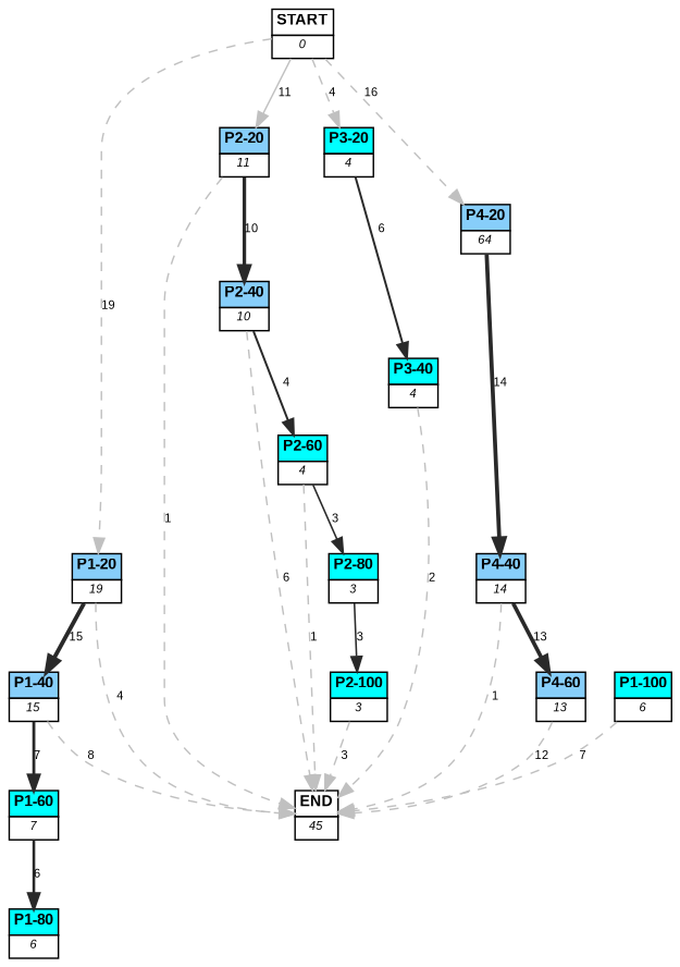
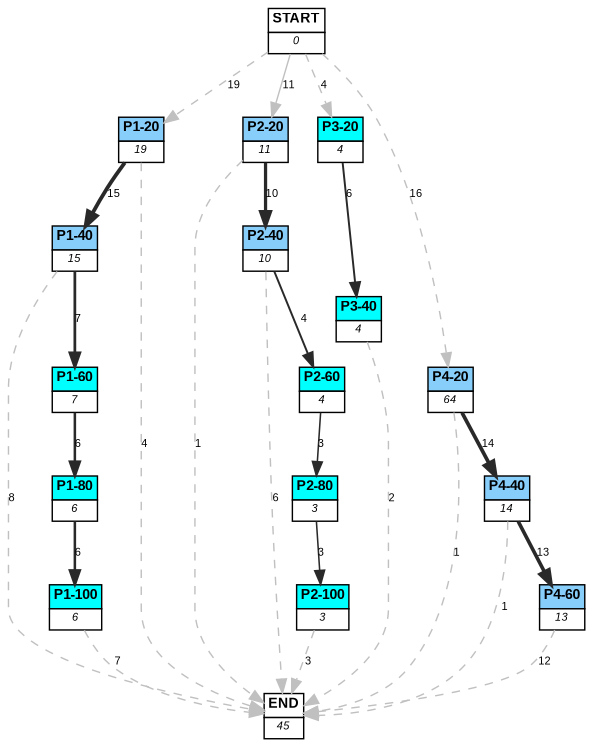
  digraph {
    node [shape=plain]
    edge [color=grey fontname=Arial fontsize=8 labelfloat=false style=dashed]
    n1 [label=<<table border="0" cellborder="1" cellspacing="0"><tr><td bgcolor="lightskyblue"><FONT face="Arial" POINT-SIZE="10"><b>P1-20</b></FONT></td></tr><tr><td bgcolor="white"><FONT face="Arial" POINT-SIZE="8"><i>19</i></FONT></td></tr></table>>]
    n2 [label=<<table border="0" cellborder="1" cellspacing="0"><tr><td bgcolor="lightskyblue"><FONT face="Arial" POINT-SIZE="10"><b>P1-40</b></FONT></td></tr><tr><td bgcolor="white"><FONT face="Arial" POINT-SIZE="8"><i>15</i></FONT></td></tr></table>>]
    n3 [label=<<table border="0" cellborder="1" cellspacing="0"><tr><td bgcolor="white"><FONT face="Arial" POINT-SIZE="10"><b>END</b></FONT></td></tr><tr><td bgcolor="white"><FONT face="Arial" POINT-SIZE="8"><i>45</i></FONT></td></tr></table>>]
    n4 [label=<<table border="0" cellborder="1" cellspacing="0"><tr><td bgcolor="aqua"><FONT face="Arial" POINT-SIZE="10"><b>P1-60</b></FONT></td></tr><tr><td bgcolor="white"><FONT face="Arial" POINT-SIZE="8"><i>7</i></FONT></td></tr></table>>]
    n5 [label=<<table border="0" cellborder="1" cellspacing="0"><tr><td bgcolor="lightskyblue"><FONT face="Arial" POINT-SIZE="10"><b>P2-20</b></FONT></td></tr><tr><td bgcolor="white"><FONT face="Arial" POINT-SIZE="8"><i>11</i></FONT></td></tr></table>>]
    n6 [label=<<table border="0" cellborder="1" cellspacing="0"><tr><td bgcolor="lightskyblue"><FONT face="Arial" POINT-SIZE="10"><b>P2-40</b></FONT></td></tr><tr><td bgcolor="white"><FONT face="Arial" POINT-SIZE="8"><i>10</i></FONT></td></tr></table>>]
    n7 [label=<<table border="0" cellborder="1" cellspacing="0"><tr><td bgcolor="aqua"><FONT face="Arial" POINT-SIZE="10"><b>P2-60</b></FONT></td></tr><tr><td bgcolor="white"><FONT face="Arial" POINT-SIZE="8"><i>4</i></FONT></td></tr></table>>]
    n8 [label=<<table border="0" cellborder="1" cellspacing="0"><tr><td bgcolor="aqua"><FONT face="Arial" POINT-SIZE="10"><b>P3-20</b></FONT></td></tr><tr><td bgcolor="white"><FONT face="Arial" POINT-SIZE="8"><i>4</i></FONT></td></tr></table>>]
    n9 [label=<<table border="0" cellborder="1" cellspacing="0"><tr><td bgcolor="aqua"><FONT face="Arial" POINT-SIZE="10"><b>P3-40</b></FONT></td></tr><tr><td bgcolor="white"><FONT face="Arial" POINT-SIZE="8"><i>4</i></FONT></td></tr></table>>]
    n10 [label=<<table border="0" cellborder="1" cellspacing="0"><tr><td bgcolor="aqua"><FONT face="Arial" POINT-SIZE="10"><b>P1-80</b></FONT></td></tr><tr><td bgcolor="white"><FONT face="Arial" POINT-SIZE="8"><i>6</i></FONT></td></tr></table>>]
    n11 [label=<<table border="0" cellborder="1" cellspacing="0"><tr><td bgcolor="aqua"><FONT face="Arial" POINT-SIZE="10"><b>P1-100</b></FONT></td></tr><tr><td bgcolor="white"><FONT face="Arial" POINT-SIZE="8"><i>6</i></FONT></td></tr></table>>]
    n12 [label=<<table border="0" cellborder="1" cellspacing="0"><tr><td bgcolor="aqua"><FONT face="Arial" POINT-SIZE="10"><b>P2-80</b></FONT></td></tr><tr><td bgcolor="white"><FONT face="Arial" POINT-SIZE="8"><i>3</i></FONT></td></tr></table>>]
    n13 [label=<<table border="0" cellborder="1" cellspacing="0"><tr><td bgcolor="aqua"><FONT face="Arial" POINT-SIZE="10"><b>P2-100</b></FONT></td></tr><tr><td bgcolor="white"><FONT face="Arial" POINT-SIZE="8"><i>3</i></FONT></td></tr></table>>]
    n14 [label=<<table border="0" cellborder="1" cellspacing="0"><tr><td bgcolor="lightskyblue"><FONT face="Arial" POINT-SIZE="10"><b>P4-20</b></FONT></td></tr><tr><td bgcolor="white"><FONT face="Arial" POINT-SIZE="8"><i>64</i></FONT></td></tr></table>>]
    n15 [label=<<table border="0" cellborder="1" cellspacing="0"><tr><td bgcolor="lightskyblue"><FONT face="Arial" POINT-SIZE="10"><b>P4-40</b></FONT></td></tr><tr><td bgcolor="white"><FONT face="Arial" POINT-SIZE="8"><i>14</i></FONT></td></tr></table>>]
    n16 [label=<<table border="0" cellborder="1" cellspacing="0"><tr><td bgcolor="lightskyblue"><FONT face="Arial" POINT-SIZE="10"><b>P4-60</b></FONT></td></tr><tr><td bgcolor="white"><FONT face="Arial" POINT-SIZE="8"><i>13</i></FONT></td></tr></table>>]
    n17 [label=<<table border="0" cellborder="1" cellspacing="0"><tr><td bgcolor="white"><FONT face="Arial" POINT-SIZE="10"><b>START</b></FONT></td></tr><tr><td bgcolor="white"><FONT face="Arial" POINT-SIZE="8"><i>0</i></FONT></td></tr></table>>]
    n1 -> n2 [color=grey16 label=15 penwidth=2.70805020110221 style=""]
    n1 -> n3 [label=4]
    n2 -> n3 [label=8]
    n2 -> n4 [color=grey16 label=7 penwidth=1.9459101490553132 style=""]
    n4 -> n10 [color=grey16 label=6 penwidth=1.791759469228055 style=""]
    n5 -> n3 [label=1]
    n5 -> n6 [color=grey16 label=10 penwidth=2.302585092994046 style=""]
    n6 -> n3 [label=6]
    n6 -> n7 [color=grey16 label=4 penwidth=1.3862943611198906 style=""]
-   n7 -> n3 [label=1]
+   n14 -> n3 [label=1]
    n7 -> n12 [color=grey16 label=3 penwidth=1.0986122886681098 style=""]
    n8 -> n9 [color=grey16 label=6 penwidth=1.3862943611198906 style=""]
    n9 -> n3 [label=2]
+   n10 -> n11 [color=grey16 label=6 penwidth=1.791759469228055 style=""]
    n11 -> n3 [label=7]
    n12 -> n13 [color=grey16 label=3 penwidth=1.0986122886681098 style=""]
    n13 -> n3 [label=3]
    n14 -> n15 [color=grey16 label=14 penwidth=2.6390573296152584 style=""]
    n15 -> n3 [label=1]
    n15 -> n16 [color=grey16 label=13 penwidth=2.5649493574615367 style=""]
    n16 -> n3 [label=12]
    n17 -> n1 [label=19]
    n17 -> n5 [label=11 style=solid]
    n17 -> n8 [label=4]
    n17 -> n14 [label=16]
  }
